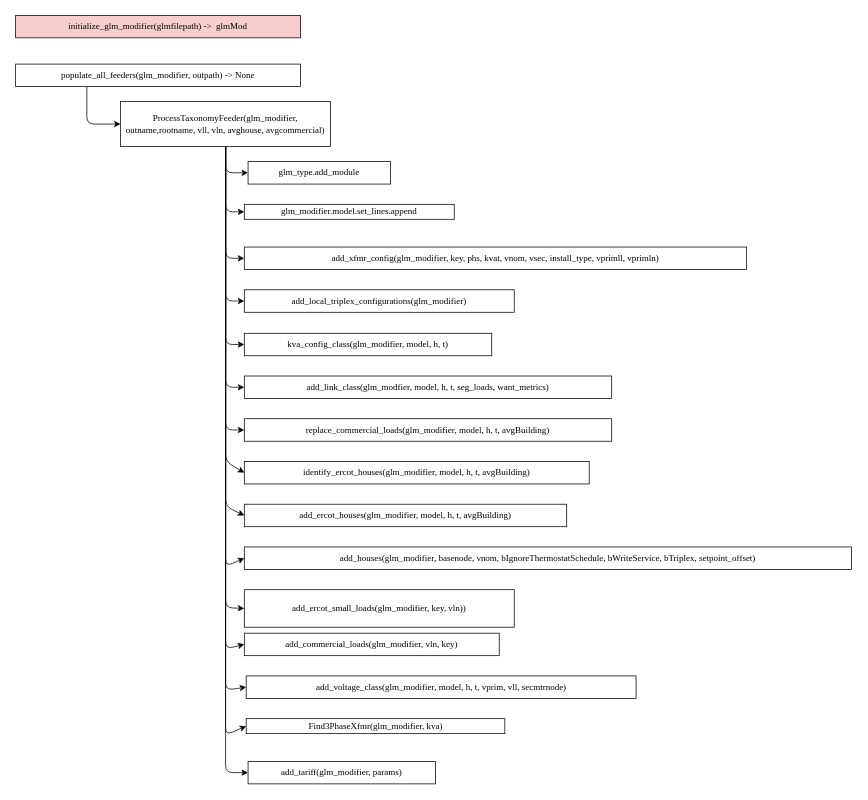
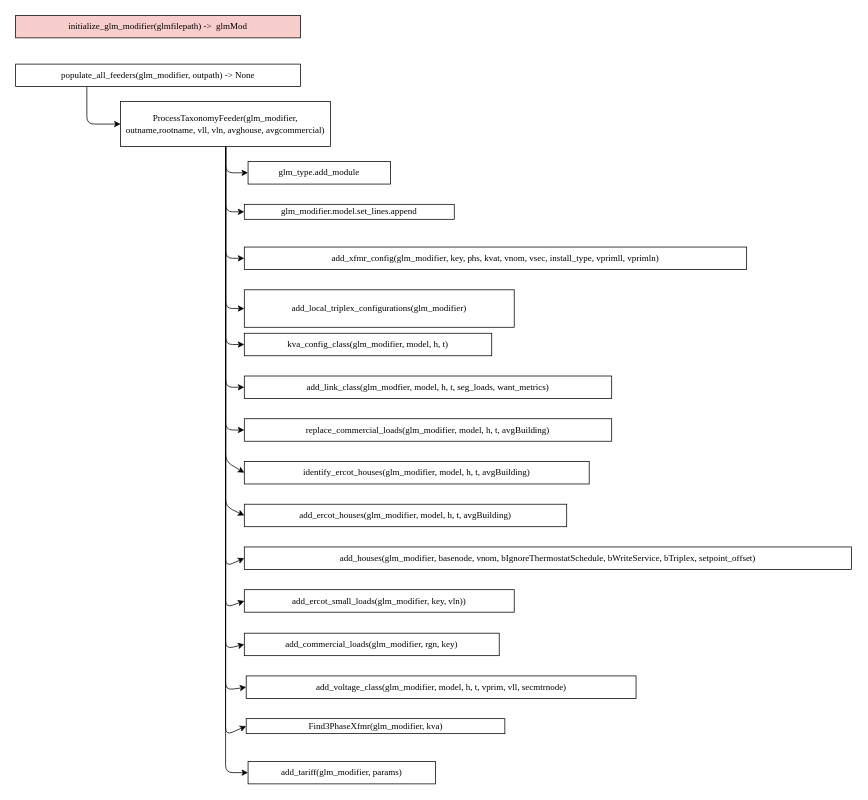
  <mxCell id="0" />
  <mxCell id="1" parent="0" />
  <mxCell id="2" value="&lt;font face=&quot;Lucida Console&quot;&gt;initialize_glm_modifier(glmfilepath) -&amp;gt;&amp;nbsp; glmMod&lt;/font&gt;" style="rounded=0;whiteSpace=wrap;html=1;fillColor=#f8cecc;" parent="1" vertex="1"><mxGeometry x="20" y="20" width="380" height="30" as="geometry" /></mxCell>
  <mxCell id="3" value="" style="edgeStyle=orthogonalEdgeStyle;html=1;fontFamily=Lucida Console;exitX=0.25;exitY=1;exitDx=0;exitDy=0;entryX=0;entryY=0.5;entryDx=0;entryDy=0;" parent="1" source="4" target="20" edge="1"><mxGeometry relative="1" as="geometry" /></mxCell>
  <mxCell id="4" value="&lt;font face=&quot;Lucida Console&quot;&gt;populate_all_feeders(glm_modifier, outpath) -&amp;gt; None&lt;/font&gt;" style="rounded=0;whiteSpace=wrap;html=1;" parent="1" vertex="1"><mxGeometry x="20" y="85" width="380" height="30" as="geometry" /></mxCell>
  <mxCell id="5" value="" style="edgeStyle=orthogonalEdgeStyle;html=1;fontFamily=Lucida Console;entryX=0;entryY=0.5;entryDx=0;entryDy=0;" parent="1" source="20" target="21" edge="1"><mxGeometry relative="1" as="geometry" /></mxCell>
  <mxCell id="6" style="edgeStyle=orthogonalEdgeStyle;html=1;exitX=0.5;exitY=1;exitDx=0;exitDy=0;entryX=0;entryY=0.5;entryDx=0;entryDy=0;fontFamily=Lucida Console;" parent="1" source="20" target="22" edge="1"><mxGeometry relative="1" as="geometry" /></mxCell>
  <mxCell id="7" value="" style="edgeStyle=orthogonalEdgeStyle;html=1;fontFamily=Lucida Console;entryX=0;entryY=0.5;entryDx=0;entryDy=0;" parent="1" source="20" target="23" edge="1"><mxGeometry relative="1" as="geometry" /></mxCell>
  <mxCell id="8" value="" style="edgeStyle=orthogonalEdgeStyle;html=1;fontFamily=Lucida Console;entryX=0;entryY=0.5;entryDx=0;entryDy=0;" parent="1" source="20" target="24" edge="1"><mxGeometry relative="1" as="geometry" /></mxCell>
  <mxCell id="9" value="" style="edgeStyle=orthogonalEdgeStyle;html=1;fontFamily=Lucida Console;entryX=0;entryY=0.5;entryDx=0;entryDy=0;" parent="1" source="20" target="25" edge="1"><mxGeometry relative="1" as="geometry" /></mxCell>
  <mxCell id="10" value="" style="edgeStyle=orthogonalEdgeStyle;html=1;fontFamily=Lucida Console;entryX=0;entryY=0.5;entryDx=0;entryDy=0;" parent="1" source="20" target="26" edge="1"><mxGeometry relative="1" as="geometry"><mxPoint x="360" y="515" as="targetPoint" /></mxGeometry></mxCell>
  <mxCell id="11" value="" style="edgeStyle=orthogonalEdgeStyle;html=1;fontFamily=Lucida Console;entryX=0;entryY=0.5;entryDx=0;entryDy=0;" parent="1" source="20" target="27" edge="1"><mxGeometry relative="1" as="geometry" /></mxCell>
  <mxCell id="12" value="" style="edgeStyle=none;html=1;entryX=0;entryY=0.5;entryDx=0;entryDy=0;" edge="1" parent="1" source="20" target="28"><mxGeometry relative="1" as="geometry"><Array as="points"><mxPoint x="300" y="615" /></Array></mxGeometry></mxCell>
  <mxCell id="13" value="" style="edgeStyle=none;html=1;entryX=0;entryY=0.5;entryDx=0;entryDy=0;" edge="1" parent="1" source="20" target="29"><mxGeometry relative="1" as="geometry"><Array as="points"><mxPoint x="300" y="675" /></Array></mxGeometry></mxCell>
  <mxCell id="14" value="" style="edgeStyle=none;html=1;entryX=0;entryY=0.5;entryDx=0;entryDy=0;" edge="1" parent="1" source="20" target="30"><mxGeometry relative="1" as="geometry"><Array as="points"><mxPoint x="300" y="755" /></Array></mxGeometry></mxCell>
  <mxCell id="15" value="" style="edgeStyle=none;html=1;entryX=0;entryY=0.5;entryDx=0;entryDy=0;" edge="1" parent="1" source="20" target="31"><mxGeometry relative="1" as="geometry"><Array as="points"><mxPoint x="300" y="810" /></Array></mxGeometry></mxCell>
  <mxCell id="16" value="" style="edgeStyle=none;html=1;entryX=0;entryY=0.5;entryDx=0;entryDy=0;" edge="1" parent="1" source="20" target="32"><mxGeometry relative="1" as="geometry"><Array as="points"><mxPoint x="300" y="865" /></Array></mxGeometry></mxCell>
  <mxCell id="17" value="" style="edgeStyle=none;html=1;entryX=0;entryY=0.5;entryDx=0;entryDy=0;" edge="1" parent="1" source="20" target="33"><mxGeometry relative="1" as="geometry"><Array as="points"><mxPoint x="300" y="920" /></Array></mxGeometry></mxCell>
  <mxCell id="18" value="" style="edgeStyle=none;html=1;entryX=0;entryY=0.5;entryDx=0;entryDy=0;" edge="1" parent="1" source="20" target="34"><mxGeometry relative="1" as="geometry"><Array as="points"><mxPoint x="300" y="980" /></Array></mxGeometry></mxCell>
  <mxCell id="19" value="" style="edgeStyle=none;html=1;entryX=0;entryY=0.5;entryDx=0;entryDy=0;" edge="1" parent="1" source="20" target="35"><mxGeometry relative="1" as="geometry"><Array as="points"><mxPoint x="300" y="1030" /></Array></mxGeometry></mxCell>
  <mxCell id="20" value="&lt;font face=&quot;Lucida Console&quot;&gt;ProcessTaxonomyFeeder(glm_modifier, outname,rootname, vll, vln, avghouse, avgcommercial)&lt;/font&gt;" style="whiteSpace=wrap;html=1;rounded=0;" parent="1" vertex="1"><mxGeometry x="160" y="135" width="280" height="60" as="geometry" /></mxCell>
  <mxCell id="21" value="&lt;font face=&quot;Lucida Console&quot;&gt;glm_type.add_module&lt;/font&gt;" style="whiteSpace=wrap;html=1;rounded=0;" parent="1" vertex="1"><mxGeometry x="330" y="215" width="190" height="30" as="geometry" /></mxCell>
  <mxCell id="22" value="&lt;font face=&quot;Lucida Console&quot;&gt;glm_modifier.model.set_lines.append&lt;/font&gt;" style="whiteSpace=wrap;html=1;rounded=0;" parent="1" vertex="1"><mxGeometry x="325" y="272" width="280" height="20" as="geometry" /></mxCell>
  <mxCell id="23" value="&lt;font face=&quot;Lucida Console&quot;&gt;add_xfmr_config(glm_modifier, key, phs, kvat, vnom, vsec, install_type, vprimll, vprimln)&lt;/font&gt;" style="whiteSpace=wrap;html=1;rounded=0;" parent="1" vertex="1"><mxGeometry x="325" y="329" width="670" height="30" as="geometry" /></mxCell>
- <mxCell id="24" value="&lt;font face=&quot;Lucida Console&quot;&gt;add_local_triplex_configurations(glm_modifier)&lt;/font&gt;" style="whiteSpace=wrap;html=1;rounded=0;" parent="1" vertex="1"><mxGeometry x="325" y="386" width="360" height="30" as="geometry" /></mxCell>
+ <mxCell id="24" value="&lt;font face=&quot;Lucida Console&quot;&gt;add_local_triplex_configurations(glm_modifier)&lt;/font&gt;" style="whiteSpace=wrap;html=1;rounded=0;" parent="1" vertex="1"><mxGeometry x="325" y="386" width="360" height="50" as="geometry" /></mxCell>
  <mxCell id="25" value="&lt;font face=&quot;Lucida Console&quot;&gt;kva_config_class(glm_modifier, model, h, t)&lt;/font&gt;" style="whiteSpace=wrap;html=1;rounded=0;" parent="1" vertex="1"><mxGeometry x="325" y="444" width="330" height="30" as="geometry" /></mxCell>
  <mxCell id="26" value="&lt;font face=&quot;Lucida Console&quot;&gt;add_link_class(glm_modfier, model, h, t, seg_loads, want_metrics)&lt;/font&gt;" style="whiteSpace=wrap;html=1;rounded=0;" parent="1" vertex="1"><mxGeometry x="325" y="501" width="490" height="30" as="geometry" /></mxCell>
  <mxCell id="27" value="&lt;font face=&quot;Lucida Console&quot;&gt;replace_commercial_loads(glm_modifier, model, h, t, avgBuilding)&lt;/font&gt;" style="whiteSpace=wrap;html=1;rounded=0;" parent="1" vertex="1"><mxGeometry x="325" y="558" width="490" height="30" as="geometry" /></mxCell>
  <mxCell id="28" value="&lt;font face=&quot;Lucida Console&quot;&gt;identify_ercot_houses(glm_modifier, model, h, t, avgBuilding)&lt;/font&gt;" style="whiteSpace=wrap;html=1;rounded=0;" vertex="1" parent="1"><mxGeometry x="325" y="615" width="460" height="30" as="geometry" /></mxCell>
  <mxCell id="29" value="&lt;font face=&quot;Lucida Console&quot;&gt;add_ercot_houses(glm_modifier, model, h, t, avgBuilding)&lt;/font&gt;" style="whiteSpace=wrap;html=1;rounded=0;" vertex="1" parent="1"><mxGeometry x="325" y="672" width="430" height="30" as="geometry" /></mxCell>
  <mxCell id="30" value="&lt;font face=&quot;Lucida Console&quot;&gt;add_houses(glm_modifier, basenode, vnom, bIgnoreThermostatSchedule, bWriteService, bTriplex, setpoint_offset)&lt;/font&gt;" style="whiteSpace=wrap;html=1;rounded=0;" vertex="1" parent="1"><mxGeometry x="325" y="729" width="810" height="30" as="geometry" /></mxCell>
- <mxCell id="31" value="&lt;font face=&quot;Lucida Console&quot;&gt;add_ercot_small_loads(glm_modifier, key, vln))&lt;/font&gt;" style="whiteSpace=wrap;html=1;rounded=0;" vertex="1" parent="1"><mxGeometry x="325" y="786" width="360" height="50" as="geometry" /></mxCell>
- <mxCell id="32" value="&lt;font face=&quot;Lucida Console&quot;&gt;add_commercial_loads(glm_modifier, vln, key)&lt;/font&gt;" style="whiteSpace=wrap;html=1;rounded=0;" vertex="1" parent="1"><mxGeometry x="325" y="844" width="340" height="30" as="geometry" /></mxCell>
+ <mxCell id="31" value="&lt;font face=&quot;Lucida Console&quot;&gt;add_ercot_small_loads(glm_modifier, key, vln))&lt;/font&gt;" style="whiteSpace=wrap;html=1;rounded=0;" vertex="1" parent="1"><mxGeometry x="325" y="786" width="360" height="30" as="geometry" /></mxCell>
+ <mxCell id="32" value="&lt;font face=&quot;Lucida Console&quot;&gt;add_commercial_loads(glm_modifier, rgn, key)&lt;/font&gt;" style="whiteSpace=wrap;html=1;rounded=0;" vertex="1" parent="1"><mxGeometry x="325" y="844" width="340" height="30" as="geometry" /></mxCell>
  <mxCell id="33" value="&lt;font face=&quot;Lucida Console&quot;&gt;add_voltage_class(glm_modifier, model, h, t, vprim, vll, secmtrnode)&lt;/font&gt;" style="whiteSpace=wrap;html=1;rounded=0;" vertex="1" parent="1"><mxGeometry x="327.5" y="901" width="520" height="30" as="geometry" /></mxCell>
  <mxCell id="34" value="&lt;font face=&quot;Lucida Console&quot;&gt;Find3PhaseXfmr(glm_modifier, kva)&lt;/font&gt;" style="whiteSpace=wrap;html=1;rounded=0;" vertex="1" parent="1"><mxGeometry x="327.5" y="958" width="345" height="20" as="geometry" /></mxCell>
  <mxCell id="35" value="&lt;font face=&quot;Lucida Console&quot;&gt;add_tariff(glm_modifier, params)&lt;/font&gt;" style="whiteSpace=wrap;html=1;rounded=0;" vertex="1" parent="1"><mxGeometry x="330" y="1015" width="250" height="30" as="geometry" /></mxCell>
